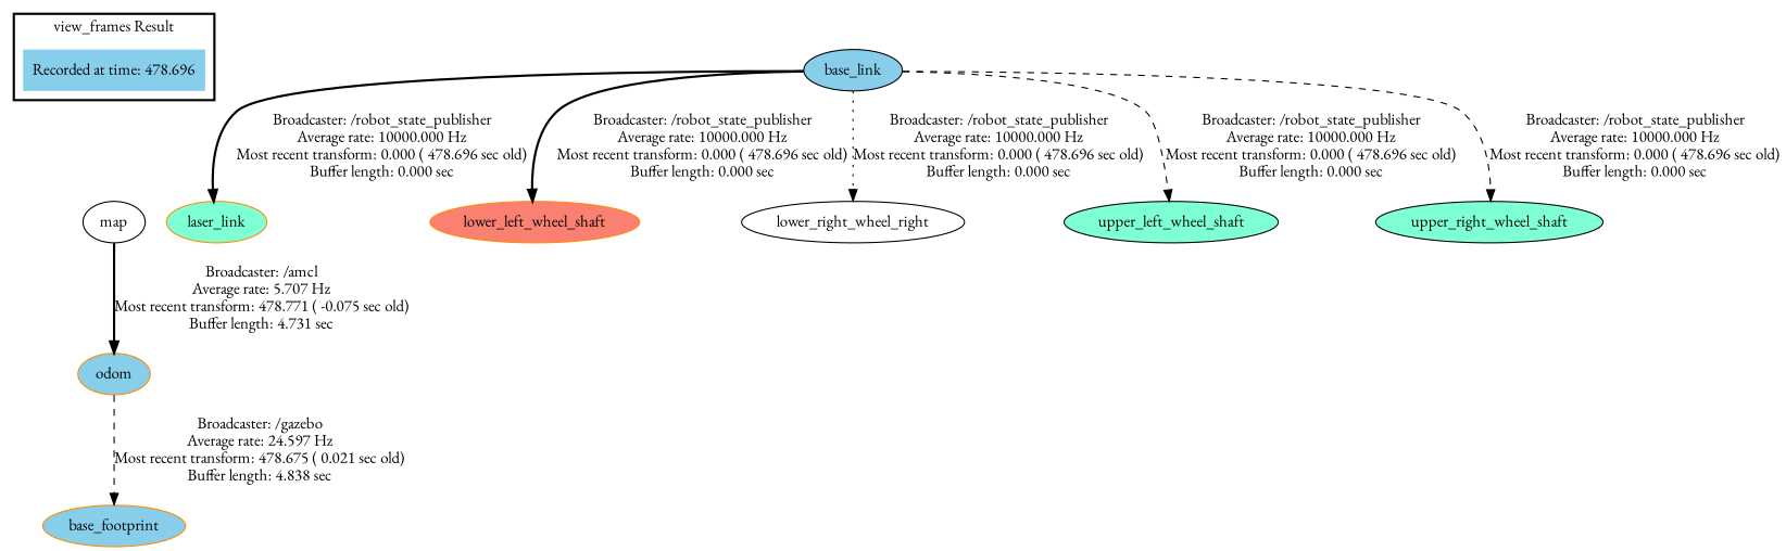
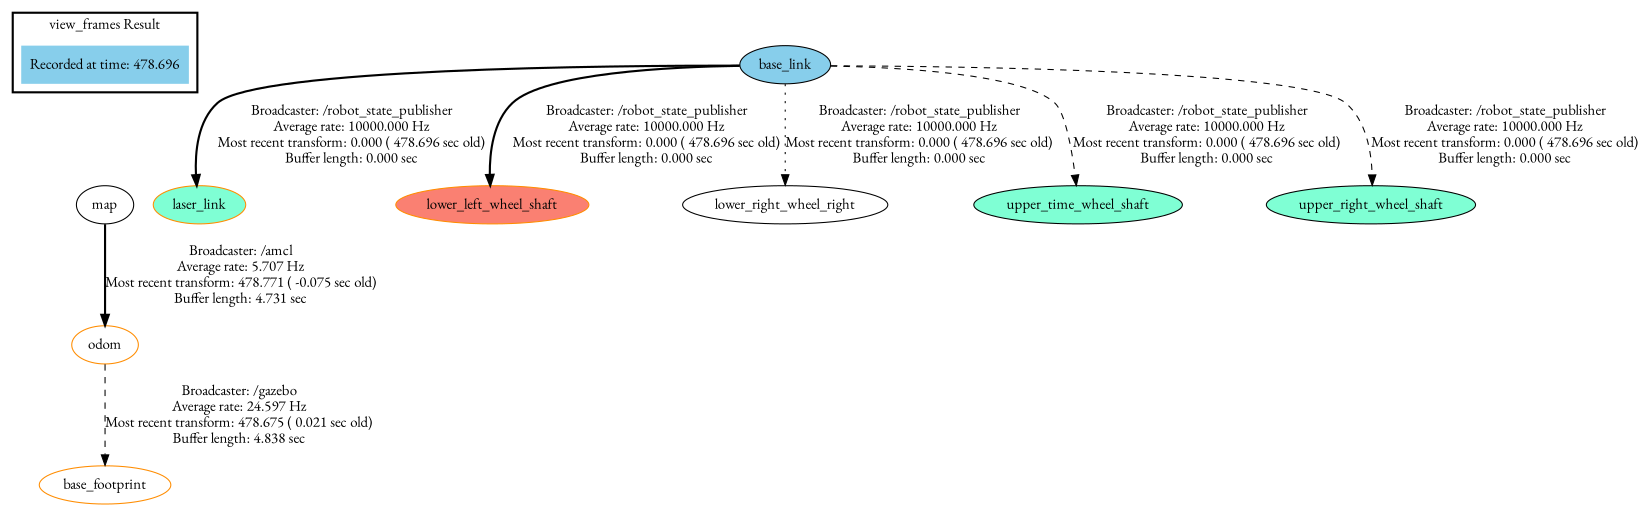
  digraph {
    fontname="EB Garamond"
    node [color=darkorange fillcolor=skyblue fontname="EB Garamond" style=filled]
    edge [fontname="EB Garamond" style=bold]
    "Recorded at time: 478.696" [shape=plaintext]
    map [color=black fillcolor=white]
-   base_footprint
+   base_footprint [fillcolor=white]
    laser_link [fillcolor=aquamarine]
    base_link [color=black]
    lower_left_wheel_shaft [fillcolor=salmon]
    n7 [color=black fillcolor=white label=lower_right_wheel_right]
-   upper_left_wheel_shaft [color=black fillcolor=aquamarine]
+   upper_left_wheel_shaft [color=black fillcolor=aquamarine label=upper_time_wheel_shaft]
    upper_right_wheel_shaft [color=black fillcolor=aquamarine]
-   odom
+   odom [fillcolor=white]
    subgraph cluster_1 {
      color=black
      label="view_frames Result"
      style=bold
      "Recorded at time: 478.696"
    }
    "Recorded at time: 478.696" -> map [style=invis]
    map -> odom [label="Broadcaster: /amcl\nAverage rate: 5.707 Hz\nMost recent transform: 478.771 ( -0.075 sec old)\nBuffer length: 4.731 sec\n"]
    base_link -> laser_link [label="Broadcaster: /robot_state_publisher\nAverage rate: 10000.000 Hz\nMost recent transform: 0.000 ( 478.696 sec old)\nBuffer length: 0.000 sec\n"]
    base_link -> lower_left_wheel_shaft [label="Broadcaster: /robot_state_publisher\nAverage rate: 10000.000 Hz\nMost recent transform: 0.000 ( 478.696 sec old)\nBuffer length: 0.000 sec\n"]
    base_link -> n7 [label="Broadcaster: /robot_state_publisher\nAverage rate: 10000.000 Hz\nMost recent transform: 0.000 ( 478.696 sec old)\nBuffer length: 0.000 sec\n" style=dotted]
    base_link -> upper_left_wheel_shaft [label="Broadcaster: /robot_state_publisher\nAverage rate: 10000.000 Hz\nMost recent transform: 0.000 ( 478.696 sec old)\nBuffer length: 0.000 sec\n" style=dashed]
    base_link -> upper_right_wheel_shaft [label="Broadcaster: /robot_state_publisher\nAverage rate: 10000.000 Hz\nMost recent transform: 0.000 ( 478.696 sec old)\nBuffer length: 0.000 sec\n" style=dashed]
    odom -> base_footprint [label="Broadcaster: /gazebo\nAverage rate: 24.597 Hz\nMost recent transform: 478.675 ( 0.021 sec old)\nBuffer length: 4.838 sec\n" style=dashed]
  }
